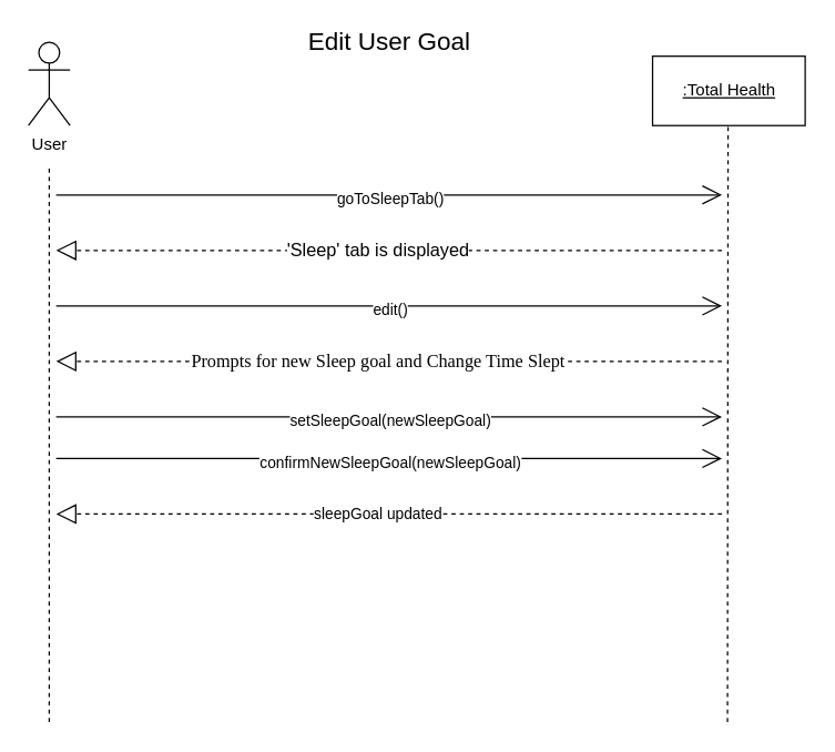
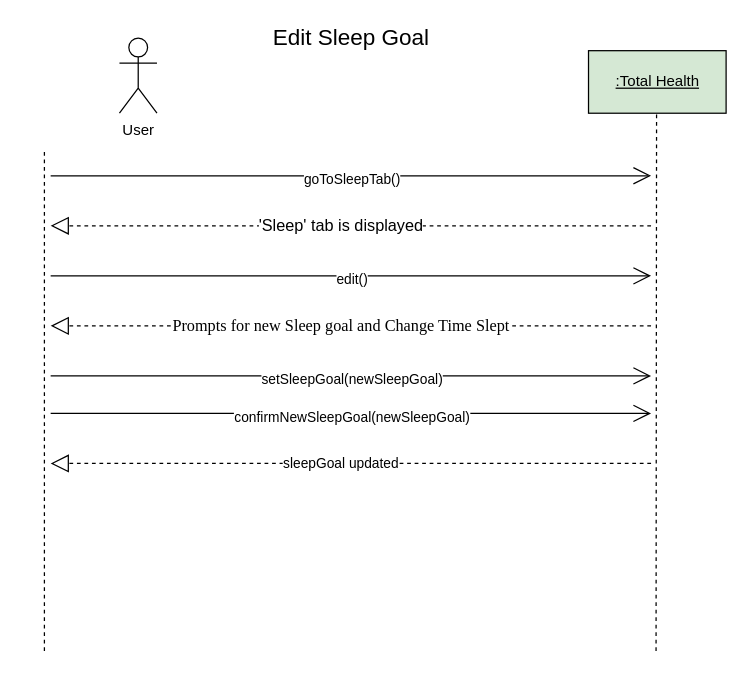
  <mxCell id="0" />
  <mxCell id="1" parent="0" />
- <mxCell id="2" value="User" style="shape=umlActor;verticalLabelPosition=bottom;verticalAlign=top;html=1;" parent="1" vertex="1"><mxGeometry x="20" y="30" width="30" height="60" as="geometry" /></mxCell>
- <mxCell id="3" value="&lt;u&gt;:Total Health&lt;/u&gt;" style="html=1;" parent="1" vertex="1"><mxGeometry x="470" y="40" width="110" height="50" as="geometry" /></mxCell>
+ <mxCell id="2" value="User" style="shape=umlActor;verticalLabelPosition=bottom;verticalAlign=top;html=1;" parent="1" vertex="1"><mxGeometry x="95" y="30" width="30" height="60" as="geometry" /></mxCell>
+ <mxCell id="3" value="&lt;u&gt;:Total Health&lt;/u&gt;" style="html=1;fillColor=#d5e8d4;" parent="1" vertex="1"><mxGeometry x="470" y="40" width="110" height="50" as="geometry" /></mxCell>
  <mxCell id="4" value="" style="endArrow=none;dashed=1;html=1;rounded=0;" parent="1" edge="1"><mxGeometry width="50" height="50" relative="1" as="geometry"><mxPoint x="35" y="520" as="sourcePoint" /><mxPoint x="35" y="120" as="targetPoint" /></mxGeometry></mxCell>
  <mxCell id="5" value="" style="endArrow=none;dashed=1;html=1;rounded=0;" parent="1" edge="1"><mxGeometry width="50" height="50" relative="1" as="geometry"><mxPoint x="524" y="520" as="sourcePoint" /><mxPoint x="524.41" y="90" as="targetPoint" /></mxGeometry></mxCell>
  <mxCell id="6" value="" style="endArrow=open;endFill=1;endSize=12;html=1;rounded=0;" parent="1" edge="1"><mxGeometry width="160" relative="1" as="geometry"><mxPoint x="40" y="140" as="sourcePoint" /><mxPoint x="520" y="140" as="targetPoint" /></mxGeometry></mxCell>
  <mxCell id="7" value="goToSleepTab()" style="edgeLabel;html=1;align=center;verticalAlign=middle;resizable=0;points=[];" parent="6" vertex="1" connectable="0"><mxGeometry x="-0.113" y="-2" relative="1" as="geometry"><mxPoint x="27" as="offset" /></mxGeometry></mxCell>
  <mxCell id="8" value="" style="endArrow=block;dashed=1;endFill=0;endSize=12;html=1;rounded=0;" parent="1" edge="1"><mxGeometry width="160" relative="1" as="geometry"><mxPoint x="520" y="180" as="sourcePoint" /><mxPoint x="40" y="180" as="targetPoint" /></mxGeometry></mxCell>
  <mxCell id="9" value="&lt;span style=&quot;font-size: 13px ; color: #000000 ; font-weight: normal ; text-decoration: none ; font-family: &amp;#34;arial&amp;#34; ; font-style: normal&quot;&gt; 'Sleep' tab is displayed&lt;/span&gt;" style="edgeLabel;html=1;align=center;verticalAlign=middle;resizable=0;points=[];" parent="8" vertex="1" connectable="0"><mxGeometry x="-0.08" y="2" relative="1" as="geometry"><mxPoint x="-28" y="-3" as="offset" /></mxGeometry></mxCell>
  <mxCell id="10" value="" style="endArrow=open;endFill=1;endSize=12;html=1;rounded=0;" parent="1" edge="1"><mxGeometry width="160" relative="1" as="geometry"><mxPoint x="40" y="220" as="sourcePoint" /><mxPoint x="520" y="220" as="targetPoint" /></mxGeometry></mxCell>
  <mxCell id="11" value="edit()" style="edgeLabel;html=1;align=center;verticalAlign=middle;resizable=0;points=[];" parent="10" vertex="1" connectable="0"><mxGeometry x="-0.113" y="-2" relative="1" as="geometry"><mxPoint x="27" as="offset" /></mxGeometry></mxCell>
  <mxCell id="12" value="" style="endArrow=block;dashed=1;endFill=0;endSize=12;html=1;rounded=0;" parent="1" edge="1"><mxGeometry width="160" relative="1" as="geometry"><mxPoint x="520" y="260" as="sourcePoint" /><mxPoint x="40" y="260" as="targetPoint" /></mxGeometry></mxCell>
  <mxCell id="13" value="&lt;font face=&quot;Georgia&quot;&gt;&lt;span style=&quot;font-size: 13px ; color: rgb(0 , 0 , 0) ; font-weight: normal ; text-decoration: none ; font-style: normal&quot;&gt;Prompts for new Sleep goal and Change Time Slept&lt;/span&gt;&lt;/font&gt;" style="edgeLabel;html=1;align=center;verticalAlign=middle;resizable=0;points=[];" parent="12" vertex="1" connectable="0"><mxGeometry x="-0.08" y="2" relative="1" as="geometry"><mxPoint x="-28" y="-3" as="offset" /></mxGeometry></mxCell>
  <mxCell id="14" value="" style="endArrow=open;endFill=1;endSize=12;html=1;rounded=0;" parent="1" edge="1"><mxGeometry width="160" relative="1" as="geometry"><mxPoint x="40" y="300" as="sourcePoint" /><mxPoint x="520" y="300" as="targetPoint" /></mxGeometry></mxCell>
  <mxCell id="15" value="setSleepGoal(newSleepGoal)" style="edgeLabel;html=1;align=center;verticalAlign=middle;resizable=0;points=[];" parent="14" vertex="1" connectable="0"><mxGeometry x="-0.113" y="-2" relative="1" as="geometry"><mxPoint x="27" as="offset" /></mxGeometry></mxCell>
  <mxCell id="16" value="" style="endArrow=block;dashed=1;endFill=0;endSize=12;html=1;rounded=0;" parent="1" edge="1"><mxGeometry width="160" relative="1" as="geometry"><mxPoint x="520" y="370" as="sourcePoint" /><mxPoint x="40" y="370" as="targetPoint" /></mxGeometry></mxCell>
  <mxCell id="17" value="sleepGoal updated" style="edgeLabel;html=1;align=center;verticalAlign=middle;resizable=0;points=[];" parent="16" vertex="1" connectable="0"><mxGeometry x="-0.08" y="2" relative="1" as="geometry"><mxPoint x="-28" y="-3" as="offset" /></mxGeometry></mxCell>
  <mxCell id="18" value="" style="endArrow=open;endFill=1;endSize=12;html=1;rounded=0;" parent="1" edge="1"><mxGeometry width="160" relative="1" as="geometry"><mxPoint x="40" y="330" as="sourcePoint" /><mxPoint x="520" y="330" as="targetPoint" /></mxGeometry></mxCell>
  <mxCell id="19" value="confirmNewSleepGoal(newSleepGoal)" style="edgeLabel;html=1;align=center;verticalAlign=middle;resizable=0;points=[];" parent="18" vertex="1" connectable="0"><mxGeometry x="-0.113" y="-2" relative="1" as="geometry"><mxPoint x="27" as="offset" /></mxGeometry></mxCell>
- <mxCell id="20" value="&lt;font style=&quot;font-size: 18px&quot;&gt;Edit User Goal&lt;/font&gt;" style="text;html=1;resizable=0;autosize=1;align=center;verticalAlign=middle;points=[];fillColor=none;strokeColor=none;rounded=0;" parent="1" vertex="1"><mxGeometry x="210" y="20" width="140" height="20" as="geometry" /></mxCell>
+ <mxCell id="20" value="&lt;font style=&quot;font-size: 18px&quot;&gt;Edit Sleep Goal&lt;/font&gt;" style="text;html=1;resizable=0;autosize=1;align=center;verticalAlign=middle;points=[];fillColor=none;strokeColor=none;rounded=0;" parent="1" vertex="1"><mxGeometry x="210" y="20" width="140" height="20" as="geometry" /></mxCell>
